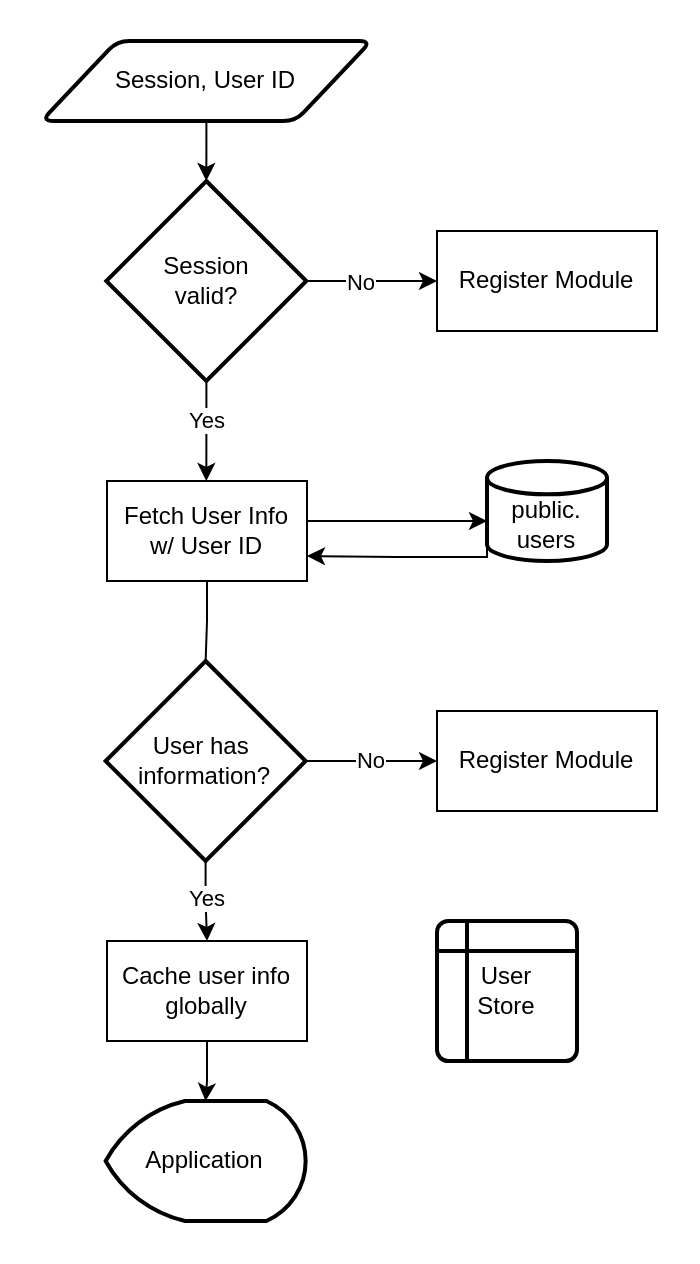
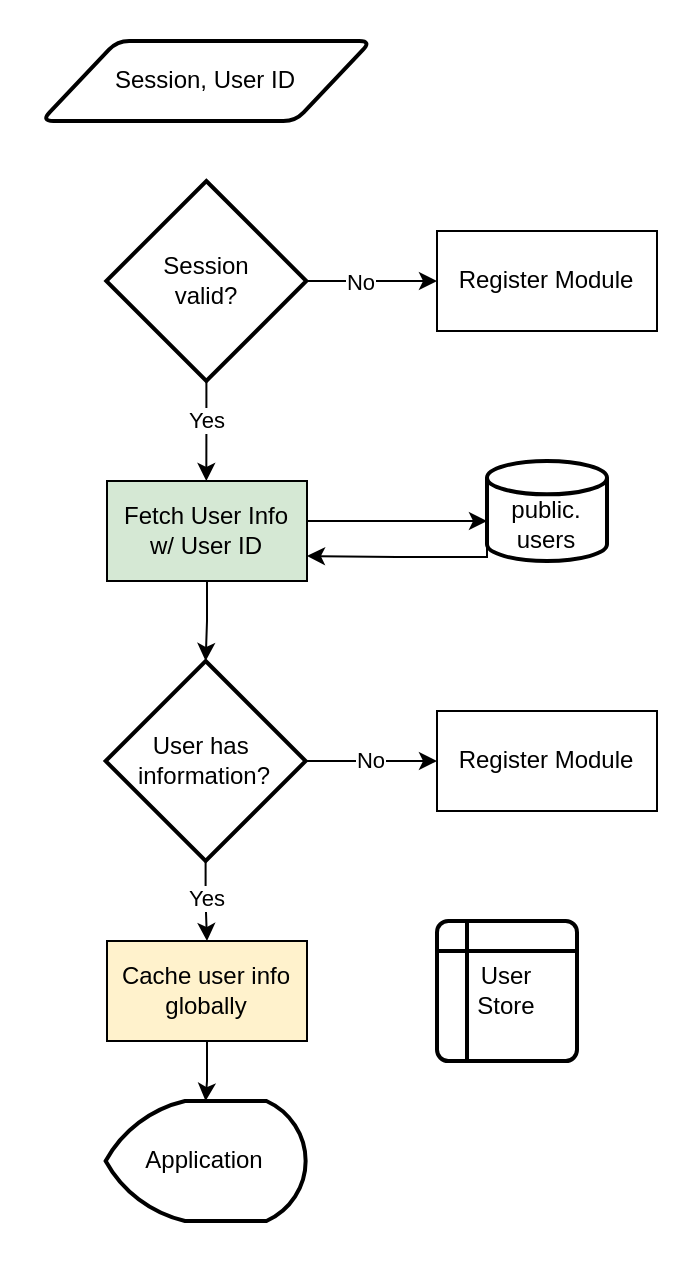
  <mxCell id="0" />
  <mxCell id="1" parent="0" />
  <mxCell id="2" value="Session, User ID" style="shape=parallelogram;html=1;strokeWidth=2;perimeter=parallelogramPerimeter;whiteSpace=wrap;rounded=1;arcSize=12;size=0.23;" vertex="1" parent="1"><mxGeometry x="20.16" y="20" width="165" height="40" as="geometry" /></mxCell>
  <mxCell id="3" style="edgeStyle=orthogonalEdgeStyle;rounded=0;orthogonalLoop=1;jettySize=auto;html=1;" edge="1" parent="1" source="7" target="9"><mxGeometry relative="1" as="geometry" /></mxCell>
  <mxCell id="4" value="No" style="edgeLabel;html=1;align=center;verticalAlign=middle;resizable=0;points=[];" vertex="1" connectable="0" parent="3"><mxGeometry x="-0.176" relative="1" as="geometry"><mxPoint as="offset" /></mxGeometry></mxCell>
  <mxCell id="5" style="edgeStyle=orthogonalEdgeStyle;rounded=0;orthogonalLoop=1;jettySize=auto;html=1;" edge="1" parent="1" source="7"><mxGeometry relative="1" as="geometry"><mxPoint x="102.66" y="240" as="targetPoint" /></mxGeometry></mxCell>
  <mxCell id="6" value="Yes" style="edgeLabel;html=1;align=center;verticalAlign=middle;resizable=0;points=[];" vertex="1" connectable="0" parent="5"><mxGeometry x="-0.255" relative="1" as="geometry"><mxPoint as="offset" /></mxGeometry></mxCell>
  <mxCell id="7" value="&lt;div&gt;Session&lt;/div&gt;&lt;div&gt;valid?&lt;/div&gt;" style="strokeWidth=2;html=1;shape=mxgraph.flowchart.decision;whiteSpace=wrap;" vertex="1" parent="1"><mxGeometry x="52.66" y="90" width="100" height="100" as="geometry" /></mxCell>
- <mxCell id="8" style="edgeStyle=orthogonalEdgeStyle;rounded=0;orthogonalLoop=1;jettySize=auto;html=1;entryX=0.5;entryY=0;entryDx=0;entryDy=0;entryPerimeter=0;" edge="1" parent="1" source="2" target="7"><mxGeometry relative="1" as="geometry" /></mxCell>
  <mxCell id="9" value="Register Module" style="html=1;dashed=0;whiteSpace=wrap;" vertex="1" parent="1"><mxGeometry x="218" y="115" width="110" height="50" as="geometry" /></mxCell>
  <mxCell id="10" style="edgeStyle=orthogonalEdgeStyle;rounded=0;orthogonalLoop=1;jettySize=auto;html=1;" edge="1" parent="1" source="11" target="19"><mxGeometry relative="1" as="geometry"><Array as="points"><mxPoint x="188" y="260" /><mxPoint x="188" y="260" /></Array></mxGeometry></mxCell>
- <mxCell id="11" value="Fetch User Info&lt;div&gt;w/ User ID&lt;/div&gt;" style="html=1;dashed=0;whiteSpace=wrap;" vertex="1" parent="1"><mxGeometry x="53" y="240" width="100" height="50" as="geometry" /></mxCell>
+ <mxCell id="11" value="Fetch User Info&lt;div&gt;w/ User ID&lt;/div&gt;" style="html=1;dashed=0;whiteSpace=wrap;fillColor=#d5e8d4;" vertex="1" parent="1"><mxGeometry x="53" y="240" width="100" height="50" as="geometry" /></mxCell>
  <mxCell id="12" value="No" style="edgeStyle=orthogonalEdgeStyle;rounded=0;orthogonalLoop=1;jettySize=auto;html=1;entryX=0;entryY=0.5;entryDx=0;entryDy=0;" edge="1" parent="1" source="15" target="17"><mxGeometry relative="1" as="geometry" /></mxCell>
  <mxCell id="13" style="edgeStyle=orthogonalEdgeStyle;rounded=0;orthogonalLoop=1;jettySize=auto;html=1;entryX=0.5;entryY=0;entryDx=0;entryDy=0;" edge="1" parent="1" source="15" target="23"><mxGeometry relative="1" as="geometry" /></mxCell>
  <mxCell id="14" value="Yes" style="edgeLabel;html=1;align=center;verticalAlign=middle;resizable=0;points=[];" vertex="1" connectable="0" parent="13"><mxGeometry x="-0.115" relative="1" as="geometry"><mxPoint as="offset" /></mxGeometry></mxCell>
  <mxCell id="15" value="&lt;div&gt;User has&amp;nbsp;&lt;br&gt;information?&lt;/div&gt;" style="strokeWidth=2;html=1;shape=mxgraph.flowchart.decision;whiteSpace=wrap;" vertex="1" parent="1"><mxGeometry x="52.32" y="330" width="100" height="100" as="geometry" /></mxCell>
- <mxCell id="16" style="edgeStyle=orthogonalEdgeStyle;rounded=0;orthogonalLoop=1;jettySize=auto;html=1;entryX=0.5;entryY=0;entryDx=0;entryDy=0;entryPerimeter=0;endArrow=none;" edge="1" parent="1" source="11" target="15"><mxGeometry relative="1" as="geometry" /></mxCell>
+ <mxCell id="16" style="edgeStyle=orthogonalEdgeStyle;rounded=0;orthogonalLoop=1;jettySize=auto;html=1;entryX=0.5;entryY=0;entryDx=0;entryDy=0;entryPerimeter=0;" edge="1" parent="1" source="11" target="15"><mxGeometry relative="1" as="geometry" /></mxCell>
  <mxCell id="17" value="Register Module" style="html=1;dashed=0;whiteSpace=wrap;" vertex="1" parent="1"><mxGeometry x="218" y="355" width="110" height="50" as="geometry" /></mxCell>
  <mxCell id="18" style="edgeStyle=orthogonalEdgeStyle;rounded=0;orthogonalLoop=1;jettySize=auto;html=1;exitX=0;exitY=0.85;exitDx=0;exitDy=0;exitPerimeter=0;entryX=1;entryY=0.75;entryDx=0;entryDy=0;" edge="1" parent="1" source="19" target="11"><mxGeometry relative="1" as="geometry"><Array as="points"><mxPoint x="243" y="278" /><mxPoint x="198" y="278" /></Array></mxGeometry></mxCell>
  <mxCell id="19" value="&lt;div&gt;&lt;br&gt;&lt;/div&gt;&lt;div&gt;public.&lt;/div&gt;&lt;div&gt;users&lt;/div&gt;" style="strokeWidth=2;html=1;shape=mxgraph.flowchart.database;whiteSpace=wrap;" vertex="1" parent="1"><mxGeometry x="243" y="230" width="60" height="50" as="geometry" /></mxCell>
  <mxCell id="20" value="Application" style="strokeWidth=2;html=1;shape=mxgraph.flowchart.display;whiteSpace=wrap;" vertex="1" parent="1"><mxGeometry x="52.32" y="550" width="100" height="60" as="geometry" /></mxCell>
  <mxCell id="21" value="User&lt;div&gt;Store&lt;/div&gt;" style="shape=internalStorage;whiteSpace=wrap;html=1;dx=15;dy=15;rounded=1;arcSize=8;strokeWidth=2;" vertex="1" parent="1"><mxGeometry x="218" y="460" width="70" height="70" as="geometry" /></mxCell>
  <mxCell id="22" style="edgeStyle=orthogonalEdgeStyle;rounded=0;orthogonalLoop=1;jettySize=auto;html=1;" edge="1" parent="1" source="23" target="20"><mxGeometry relative="1" as="geometry" /></mxCell>
- <mxCell id="23" value="Cache user info globally" style="html=1;dashed=0;whiteSpace=wrap;" vertex="1" parent="1"><mxGeometry x="53" y="470" width="100" height="50" as="geometry" /></mxCell>
+ <mxCell id="23" value="Cache user info globally" style="html=1;dashed=0;whiteSpace=wrap;fillColor=#fff2cc;" vertex="1" parent="1"><mxGeometry x="53" y="470" width="100" height="50" as="geometry" /></mxCell>
